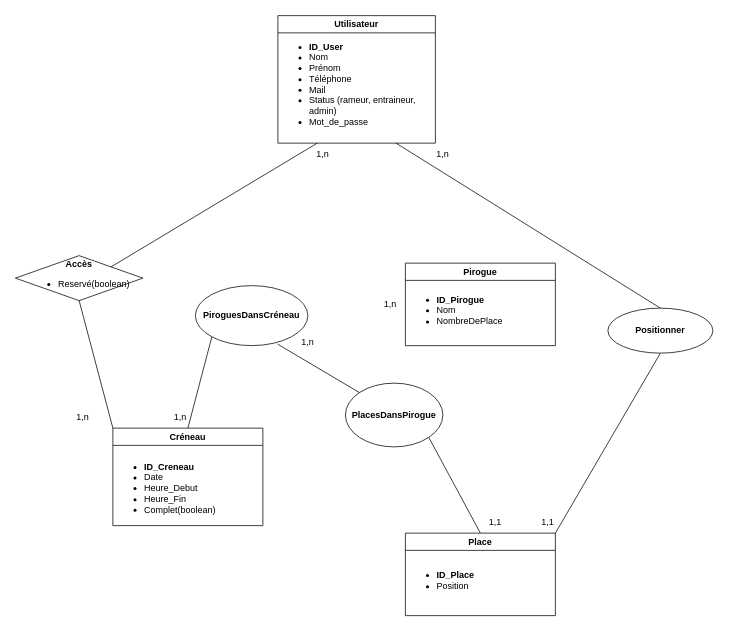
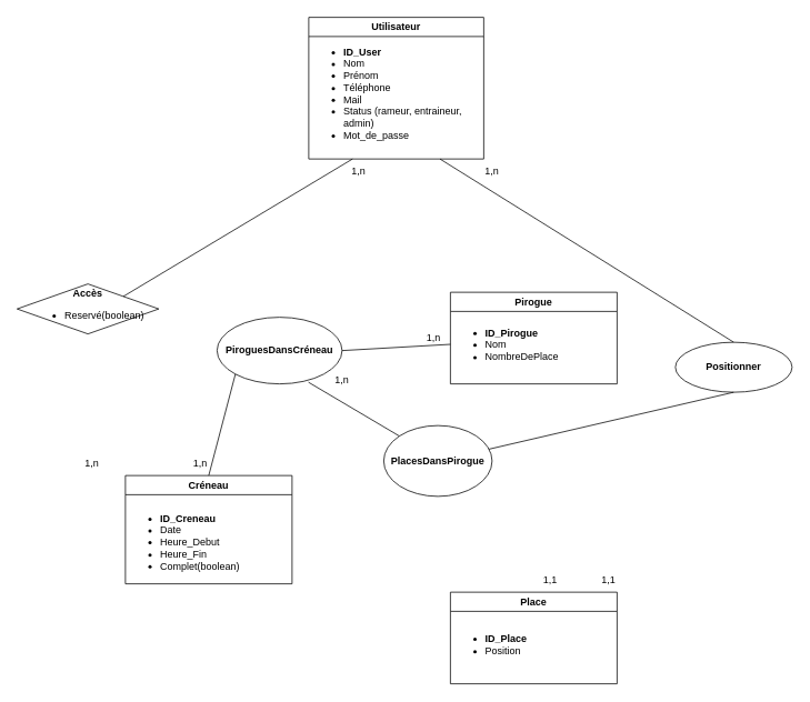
  <mxCell id="0" />
  <mxCell id="1" parent="0" />
  <mxCell id="2" value="Utilisateur" style="swimlane;whiteSpace=wrap;html=1;" parent="1" vertex="1"><mxGeometry x="370" y="20" width="210" height="170" as="geometry" /></mxCell>
  <mxCell id="3" value="&lt;ul&gt;&lt;li&gt;&lt;b&gt;ID_User&lt;/b&gt;&lt;/li&gt;&lt;li&gt;Nom&lt;/li&gt;&lt;li&gt;Prénom&lt;/li&gt;&lt;li&gt;Téléphone&lt;/li&gt;&lt;li&gt;Mail&lt;/li&gt;&lt;li&gt;Status (rameur, entraineur, admin)&lt;/li&gt;&lt;li&gt;Mot_de_passe&lt;/li&gt;&lt;/ul&gt;" style="text;strokeColor=none;fillColor=none;html=1;whiteSpace=wrap;verticalAlign=middle;overflow=hidden;" parent="2" vertex="1"><mxGeometry y="20" width="210" height="130" as="geometry" /></mxCell>
  <mxCell id="4" value="Créneau" style="swimlane;whiteSpace=wrap;html=1;" parent="1" vertex="1"><mxGeometry x="150" y="570" width="200" height="130" as="geometry" /></mxCell>
  <mxCell id="5" value="&lt;ul style=&quot;border-color: var(--border-color);&quot;&gt;&lt;li style=&quot;border-color: var(--border-color);&quot;&gt;&lt;b&gt;ID_Creneau&lt;/b&gt;&lt;/li&gt;&lt;li style=&quot;border-color: var(--border-color);&quot;&gt;Date&lt;/li&gt;&lt;li style=&quot;border-color: var(--border-color);&quot;&gt;Heure_Debut&lt;/li&gt;&lt;li style=&quot;border-color: var(--border-color);&quot;&gt;Heure_Fin&lt;/li&gt;&lt;li style=&quot;border-color: var(--border-color);&quot;&gt;Complet(boolean)&lt;/li&gt;&lt;/ul&gt;&lt;div&gt;&lt;/div&gt;" style="text;strokeColor=none;fillColor=none;html=1;whiteSpace=wrap;verticalAlign=middle;overflow=hidden;" parent="4" vertex="1"><mxGeometry y="30" width="200" height="100" as="geometry" /></mxCell>
  <mxCell id="6" value="Pirogue" style="swimlane;whiteSpace=wrap;html=1;" parent="1" vertex="1"><mxGeometry x="540" y="350" width="200" height="110" as="geometry" /></mxCell>
  <mxCell id="7" value="&lt;ul style=&quot;border-color: var(--border-color);&quot;&gt;&lt;li style=&quot;border-color: var(--border-color);&quot;&gt;&lt;b&gt;ID_Pirogue&lt;/b&gt;&lt;/li&gt;&lt;li style=&quot;border-color: var(--border-color);&quot;&gt;Nom&lt;/li&gt;&lt;li style=&quot;border-color: var(--border-color);&quot;&gt;NombreDePlace&lt;/li&gt;&lt;/ul&gt;&lt;div&gt;&lt;/div&gt;" style="text;strokeColor=none;fillColor=none;html=1;whiteSpace=wrap;verticalAlign=middle;overflow=hidden;" parent="6" vertex="1"><mxGeometry y="25" width="200" height="75" as="geometry" /></mxCell>
  <mxCell id="8" value="&lt;b&gt;PiroguesDansCréneau&lt;/b&gt;" style="ellipse;whiteSpace=wrap;html=1;" parent="1" vertex="1"><mxGeometry x="260" y="380" width="150" height="80" as="geometry" /></mxCell>
+ <mxCell id="9" value="" style="endArrow=none;html=1;rounded=0;entryX=1;entryY=0.5;entryDx=0;entryDy=0;exitX=0;exitY=0.5;exitDx=0;exitDy=0;" parent="1" source="7" target="8" edge="1"><mxGeometry width="50" height="50" relative="1" as="geometry"><mxPoint x="750" y="660" as="sourcePoint" /><mxPoint x="800" y="610" as="targetPoint" /></mxGeometry></mxCell>
  <mxCell id="10" value="" style="endArrow=none;html=1;rounded=0;entryX=0;entryY=1;entryDx=0;entryDy=0;exitX=0.5;exitY=0;exitDx=0;exitDy=0;" parent="1" source="4" target="8" edge="1"><mxGeometry width="50" height="50" relative="1" as="geometry"><mxPoint x="170" y="510" as="sourcePoint" /><mxPoint x="290" y="370" as="targetPoint" /></mxGeometry></mxCell>
  <mxCell id="11" value="1,n" style="text;html=1;strokeColor=none;fillColor=none;align=center;verticalAlign=middle;whiteSpace=wrap;rounded=0;" parent="1" vertex="1"><mxGeometry x="210" y="540" width="60" height="30" as="geometry" /></mxCell>
  <mxCell id="12" value="1,n" style="text;html=1;strokeColor=none;fillColor=none;align=center;verticalAlign=middle;whiteSpace=wrap;rounded=0;" parent="1" vertex="1"><mxGeometry x="490" y="390" width="60" height="30" as="geometry" /></mxCell>
  <mxCell id="13" value="&lt;b&gt;PlacesDansPirogue&lt;/b&gt;" style="ellipse;whiteSpace=wrap;html=1;" parent="1" vertex="1"><mxGeometry x="460" y="510" width="130" height="85" as="geometry" /></mxCell>
  <mxCell id="14" value="" style="endArrow=none;html=1;rounded=0;entryX=0.731;entryY=0.975;entryDx=0;entryDy=0;exitX=0;exitY=0;exitDx=0;exitDy=0;entryPerimeter=0;" parent="1" source="13" target="8" edge="1"><mxGeometry width="50" height="50" relative="1" as="geometry"><mxPoint x="730" y="318" as="sourcePoint" /><mxPoint x="500" y="310" as="targetPoint" /></mxGeometry></mxCell>
- <mxCell id="15" value="" style="endArrow=none;html=1;rounded=0;entryX=1;entryY=1;entryDx=0;entryDy=0;exitX=0.5;exitY=0;exitDx=0;exitDy=0;" parent="1" source="17" target="13" edge="1"><mxGeometry width="50" height="50" relative="1" as="geometry"><mxPoint x="870" y="137.5" as="sourcePoint" /><mxPoint x="850" y="212.5" as="targetPoint" /></mxGeometry></mxCell>
  <mxCell id="16" value="1,1" style="text;html=1;strokeColor=none;fillColor=none;align=center;verticalAlign=middle;whiteSpace=wrap;rounded=0;" parent="1" vertex="1"><mxGeometry x="630" y="680" width="60" height="30" as="geometry" /></mxCell>
  <mxCell id="17" value="Place" style="swimlane;whiteSpace=wrap;html=1;" parent="1" vertex="1"><mxGeometry x="540" y="710" width="200" height="110" as="geometry" /></mxCell>
  <mxCell id="18" value="&lt;ul style=&quot;border-color: var(--border-color);&quot;&gt;&lt;li style=&quot;border-color: var(--border-color);&quot;&gt;&lt;b&gt;ID_Place&lt;/b&gt;&lt;/li&gt;&lt;li style=&quot;border-color: var(--border-color);&quot;&gt;Position&lt;/li&gt;&lt;/ul&gt;&lt;div&gt;&lt;/div&gt;" style="text;strokeColor=none;fillColor=none;html=1;whiteSpace=wrap;verticalAlign=middle;overflow=hidden;" parent="17" vertex="1"><mxGeometry y="25" width="200" height="75" as="geometry" /></mxCell>
  <mxCell id="19" value="&lt;b&gt;Positionner&lt;/b&gt;" style="ellipse;whiteSpace=wrap;html=1;" parent="1" vertex="1"><mxGeometry x="810" y="410" width="140" height="60" as="geometry" /></mxCell>
- <mxCell id="20" value="" style="endArrow=none;html=1;rounded=0;entryX=1;entryY=0;entryDx=0;entryDy=0;exitX=0.5;exitY=1;exitDx=0;exitDy=0;" parent="1" source="19" target="17" edge="1"><mxGeometry width="50" height="50" relative="1" as="geometry"><mxPoint x="390" y="849.09" as="sourcePoint" /><mxPoint x="560" y="849.09" as="targetPoint" /></mxGeometry></mxCell>
+ <mxCell id="20" value="" style="endArrow=none;html=1;rounded=0;exitX=0.5;exitY=1;exitDx=0;exitDy=0;" parent="1" source="19" target="13" edge="1"><mxGeometry width="50" height="50" relative="1" as="geometry"><mxPoint x="390" y="849.09" as="sourcePoint" /><mxPoint x="560" y="849.09" as="targetPoint" /></mxGeometry></mxCell>
  <mxCell id="21" value="" style="endArrow=none;html=1;rounded=0;entryX=0.5;entryY=0;entryDx=0;entryDy=0;exitX=0.75;exitY=1;exitDx=0;exitDy=0;" parent="1" source="2" target="19" edge="1"><mxGeometry width="50" height="50" relative="1" as="geometry"><mxPoint y="1020" as="sourcePoint" x="300" /><mxPoint x="450" y="950" as="targetPoint" /></mxGeometry></mxCell>
  <mxCell id="22" value="1,1" style="text;html=1;strokeColor=none;fillColor=none;align=center;verticalAlign=middle;whiteSpace=wrap;rounded=0;" parent="1" vertex="1"><mxGeometry x="700" y="680" width="60" height="30" as="geometry" /></mxCell>
  <mxCell id="23" value="&lt;b&gt;Accès&lt;br&gt;&lt;/b&gt;&lt;ul&gt;&lt;li&gt;Reservé(boolean)&lt;/li&gt;&lt;/ul&gt;" style="rhombus;whiteSpace=wrap;html=1;" parent="1" vertex="1"><mxGeometry x="20" y="340" width="170" height="60" as="geometry" /></mxCell>
  <mxCell id="24" value="" style="endArrow=none;html=1;rounded=0;entryX=0.25;entryY=1;entryDx=0;entryDy=0;exitX=1;exitY=0;exitDx=0;exitDy=0;" parent="1" source="23" target="2" edge="1"><mxGeometry width="50" height="50" relative="1" as="geometry"><mxPoint x="690" y="380" as="sourcePoint" /><mxPoint x="740" y="330" as="targetPoint" /></mxGeometry></mxCell>
- <mxCell id="25" value="" style="endArrow=none;html=1;rounded=0;entryX=0.5;entryY=1;entryDx=0;entryDy=0;exitX=0;exitY=0;exitDx=0;exitDy=0;" parent="1" source="4" target="23" edge="1"><mxGeometry width="50" height="50" relative="1" as="geometry"><mxPoint x="45" y="580" as="sourcePoint" /><mxPoint x="115" y="500" as="targetPoint" /></mxGeometry></mxCell>
  <mxCell id="26" value="1,n" style="text;html=1;strokeColor=none;fillColor=none;align=center;verticalAlign=middle;whiteSpace=wrap;rounded=0;" parent="1" vertex="1"><mxGeometry x="80" y="540" width="60" height="30" as="geometry" /></mxCell>
  <mxCell id="27" value="1,n" style="text;html=1;strokeColor=none;fillColor=none;align=center;verticalAlign=middle;whiteSpace=wrap;rounded=0;" parent="1" vertex="1"><mxGeometry x="400" y="190" width="60" height="30" as="geometry" /></mxCell>
  <mxCell id="28" value="1,n" style="text;html=1;strokeColor=none;fillColor=none;align=center;verticalAlign=middle;whiteSpace=wrap;rounded=0;" parent="1" vertex="1"><mxGeometry x="560" y="190" width="60" height="30" as="geometry" /></mxCell>
  <mxCell id="29" value="1,n" style="text;html=1;strokeColor=none;fillColor=none;align=center;verticalAlign=middle;whiteSpace=wrap;rounded=0;" vertex="1" parent="1"><mxGeometry x="380" y="440" width="60" height="30" as="geometry" /></mxCell>
